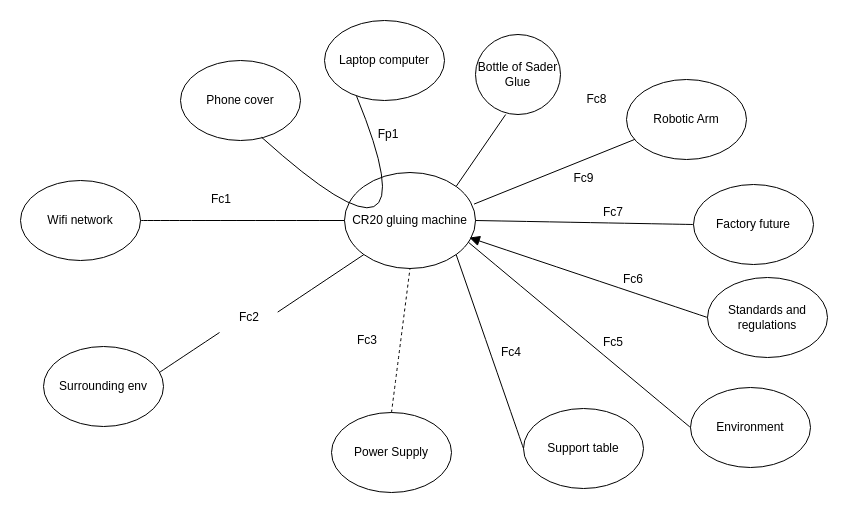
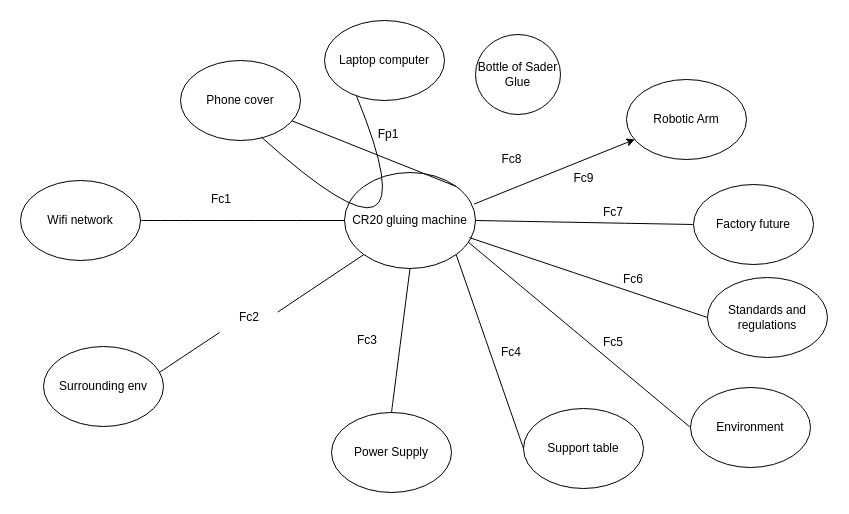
  <mxCell id="0" />
  <mxCell id="1" parent="0" />
  <mxCell id="2" value="CR20 gluing machine" style="ellipse;whiteSpace=wrap;html=1;" parent="1" vertex="1"><mxGeometry x="344" y="172" width="131" height="96" as="geometry" /></mxCell>
  <mxCell id="3" value="Bottle of Sader Glue" style="ellipse;whiteSpace=wrap;html=1;" parent="1" vertex="1"><mxGeometry x="475" y="34" width="85" height="80" as="geometry" /></mxCell>
  <mxCell id="4" value="Wifi network" style="ellipse;whiteSpace=wrap;html=1;" parent="1" vertex="1"><mxGeometry x="20" y="180" width="120" height="80" as="geometry" /></mxCell>
  <mxCell id="5" value="Surrounding env" style="ellipse;whiteSpace=wrap;html=1;" parent="1" vertex="1"><mxGeometry x="43" y="346" width="120" height="80" as="geometry" /></mxCell>
  <mxCell id="6" value="Power Supply" style="ellipse;whiteSpace=wrap;html=1;" parent="1" vertex="1"><mxGeometry x="331" y="412" width="120" height="80" as="geometry" /></mxCell>
  <mxCell id="7" value="Support table" style="ellipse;whiteSpace=wrap;html=1;" parent="1" vertex="1"><mxGeometry x="523" y="408" width="120" height="80" as="geometry" /></mxCell>
  <mxCell id="8" value="" style="endArrow=none;html=1;rounded=0;fontSize=12;startSize=8;endSize=8;curved=1;exitX=0.97;exitY=0.32;exitDx=0;exitDy=0;entryX=0;entryY=1;entryDx=0;entryDy=0;exitPerimeter=0;" parent="1" source="18" target="2" edge="1"><mxGeometry width="50" height="50" relative="1" as="geometry"><mxPoint x="459" y="249" as="sourcePoint" /><mxPoint x="578" y="262" as="targetPoint" /></mxGeometry></mxCell>
- <mxCell id="9" value="" style="endArrow=none;html=1;rounded=0;fontSize=12;startSize=8;endSize=8;curved=1;exitX=0.5;exitY=0;exitDx=0;exitDy=0;entryX=0.5;entryY=1;entryDx=0;entryDy=0;dashed=1;" parent="1" source="6" target="2" edge="1"><mxGeometry width="50" height="50" relative="1" as="geometry"><mxPoint x="494" y="342" as="sourcePoint" /><mxPoint x="593" y="277" as="targetPoint" /></mxGeometry></mxCell>
+ <mxCell id="9" value="" style="endArrow=none;html=1;rounded=0;fontSize=12;startSize=8;endSize=8;curved=1;exitX=0.5;exitY=0;exitDx=0;exitDy=0;entryX=0.5;entryY=1;entryDx=0;entryDy=0;" parent="1" source="6" target="2" edge="1"><mxGeometry width="50" height="50" relative="1" as="geometry"><mxPoint x="494" y="342" as="sourcePoint" /><mxPoint x="593" y="277" as="targetPoint" /></mxGeometry></mxCell>
  <mxCell id="10" value="" style="endArrow=none;html=1;rounded=0;fontSize=12;startSize=8;endSize=8;curved=1;exitX=0;exitY=0.5;exitDx=0;exitDy=0;entryX=1;entryY=1;entryDx=0;entryDy=0;" parent="1" source="7" target="2" edge="1"><mxGeometry width="50" height="50" relative="1" as="geometry"><mxPoint x="635" y="364" as="sourcePoint" /><mxPoint x="635" y="289" as="targetPoint" /></mxGeometry></mxCell>
  <mxCell id="11" value="Fc3" style="text;html=1;align=center;verticalAlign=middle;whiteSpace=wrap;rounded=0;" parent="1" vertex="1"><mxGeometry x="337" y="325" width="60" height="30" as="geometry" /></mxCell>
  <mxCell id="12" value="Fc4" style="text;html=1;align=center;verticalAlign=middle;whiteSpace=wrap;rounded=0;" parent="1" vertex="1"><mxGeometry x="481" y="337" width="60" height="30" as="geometry" /></mxCell>
  <mxCell id="13" value="Phone cover" style="ellipse;whiteSpace=wrap;html=1;" parent="1" vertex="1"><mxGeometry x="180" y="60" width="120" height="80" as="geometry" /></mxCell>
  <mxCell id="14" value="Laptop computer" style="ellipse;whiteSpace=wrap;html=1;" parent="1" vertex="1"><mxGeometry x="324" y="20" width="120" height="80" as="geometry" /></mxCell>
  <mxCell id="15" value="Fp1" style="text;html=1;align=center;verticalAlign=middle;whiteSpace=wrap;rounded=0;" parent="1" vertex="1"><mxGeometry x="358" y="119" width="60" height="30" as="geometry" /></mxCell>
  <mxCell id="16" value="" style="endArrow=none;html=1;rounded=0;fontSize=12;startSize=8;endSize=8;curved=1;exitX=0.676;exitY=0.96;exitDx=0;exitDy=0;exitPerimeter=0;entryX=0.267;entryY=0.945;entryDx=0;entryDy=0;entryPerimeter=0;" parent="1" source="13" target="14" edge="1"><mxGeometry width="50" height="50" relative="1" as="geometry"><mxPoint x="380" y="296" as="sourcePoint" /><mxPoint x="430" y="246" as="targetPoint" /><Array as="points"><mxPoint x="438" y="296" /></Array></mxGeometry></mxCell>
  <mxCell id="17" value="" style="endArrow=none;html=1;rounded=0;fontSize=12;startSize=8;endSize=8;curved=1;exitX=0.97;exitY=0.32;exitDx=0;exitDy=0;entryX=0;entryY=1;entryDx=0;entryDy=0;exitPerimeter=0;" parent="1" source="5" target="18" edge="1"><mxGeometry width="50" height="50" relative="1" as="geometry"><mxPoint x="159" y="372" as="sourcePoint" /><mxPoint x="363" y="254" as="targetPoint" /></mxGeometry></mxCell>
  <mxCell id="18" value="Fc2" style="text;html=1;align=center;verticalAlign=middle;whiteSpace=wrap;rounded=0;" parent="1" vertex="1"><mxGeometry x="219" y="302" width="60" height="30" as="geometry" /></mxCell>
  <mxCell id="19" value="Fc1" style="text;html=1;align=center;verticalAlign=middle;whiteSpace=wrap;rounded=0;" parent="1" vertex="1"><mxGeometry x="191" y="184" width="60" height="30" as="geometry" /></mxCell>
  <mxCell id="20" value="" style="endArrow=none;html=1;rounded=0;fontSize=12;startSize=8;endSize=8;curved=1;exitX=1;exitY=0.5;exitDx=0;exitDy=0;entryX=0;entryY=0.5;entryDx=0;entryDy=0;" parent="1" source="4" target="2" edge="1"><mxGeometry width="50" height="50" relative="1" as="geometry"><mxPoint x="253" y="234" as="sourcePoint" /><mxPoint x="303" y="184" as="targetPoint" /></mxGeometry></mxCell>
  <mxCell id="21" value="Environment" style="ellipse;whiteSpace=wrap;html=1;" parent="1" vertex="1"><mxGeometry x="690" y="387" width="120" height="80" as="geometry" /></mxCell>
  <mxCell id="22" value="Standards and regulations" style="ellipse;whiteSpace=wrap;html=1;" parent="1" vertex="1"><mxGeometry x="707" y="277" width="120" height="80" as="geometry" /></mxCell>
  <mxCell id="23" value="Factory future" style="ellipse;whiteSpace=wrap;html=1;" parent="1" vertex="1"><mxGeometry x="693" y="184" width="120" height="80" as="geometry" /></mxCell>
  <mxCell id="24" value="" style="endArrow=none;html=1;rounded=0;fontSize=12;startSize=8;endSize=8;curved=1;exitX=0;exitY=0.5;exitDx=0;exitDy=0;entryX=0.946;entryY=0.727;entryDx=0;entryDy=0;entryPerimeter=0;" parent="1" source="21" target="2" edge="1"><mxGeometry width="50" height="50" relative="1" as="geometry"><mxPoint x="498" y="234" as="sourcePoint" /><mxPoint x="548" y="184" as="targetPoint" /></mxGeometry></mxCell>
- <mxCell id="25" value="" style="endArrow=block;html=1;rounded=0;fontSize=12;startSize=8;endSize=8;curved=1;exitX=0;exitY=0.5;exitDx=0;exitDy=0;entryX=0.953;entryY=0.678;entryDx=0;entryDy=0;entryPerimeter=0;" parent="1" source="22" target="2" edge="1"><mxGeometry width="50" height="50" relative="1" as="geometry"><mxPoint x="498" y="234" as="sourcePoint" /><mxPoint x="548" y="184" as="targetPoint" /></mxGeometry></mxCell>
+ <mxCell id="25" value="" style="endArrow=none;html=1;rounded=0;fontSize=12;startSize=8;endSize=8;curved=1;exitX=0;exitY=0.5;exitDx=0;exitDy=0;entryX=0.953;entryY=0.678;entryDx=0;entryDy=0;entryPerimeter=0;" parent="1" source="22" target="2" edge="1"><mxGeometry width="50" height="50" relative="1" as="geometry"><mxPoint x="498" y="234" as="sourcePoint" /><mxPoint x="548" y="184" as="targetPoint" /></mxGeometry></mxCell>
  <mxCell id="26" value="" style="endArrow=none;html=1;rounded=0;fontSize=12;startSize=8;endSize=8;curved=1;exitX=0;exitY=0.5;exitDx=0;exitDy=0;entryX=1;entryY=0.5;entryDx=0;entryDy=0;" parent="1" source="23" target="2" edge="1"><mxGeometry width="50" height="50" relative="1" as="geometry"><mxPoint x="717" y="327" as="sourcePoint" /><mxPoint x="479" y="247" as="targetPoint" /></mxGeometry></mxCell>
  <mxCell id="27" value="Fc5" style="text;html=1;align=center;verticalAlign=middle;whiteSpace=wrap;rounded=0;" parent="1" vertex="1"><mxGeometry x="583" y="327" width="60" height="30" as="geometry" /></mxCell>
  <mxCell id="28" value="Fc6" style="text;html=1;align=center;verticalAlign=middle;whiteSpace=wrap;rounded=0;" parent="1" vertex="1"><mxGeometry x="603" y="264" width="60" height="30" as="geometry" /></mxCell>
  <mxCell id="29" value="Fc7" style="text;html=1;align=center;verticalAlign=middle;whiteSpace=wrap;rounded=0;" parent="1" vertex="1"><mxGeometry x="583" y="197" width="60" height="30" as="geometry" /></mxCell>
- <mxCell id="30" value="" style="endArrow=none;html=1;rounded=0;entryX=0.355;entryY=1;entryDx=0;entryDy=0;entryPerimeter=0;exitX=1;exitY=0;exitDx=0;exitDy=0;" parent="1" source="2" target="3" edge="1"><mxGeometry width="50" height="50" relative="1" as="geometry"><mxPoint x="398" y="300" as="sourcePoint" /><mxPoint x="448" y="250" as="targetPoint" /></mxGeometry></mxCell>
- <mxCell id="31" value="Fc8" style="text;html=1;align=center;verticalAlign=middle;resizable=0;points=[];autosize=1;strokeColor=none;fillColor=none;" parent="1" vertex="1"><mxGeometry x="577" y="86" width="38" height="26" as="geometry" /></mxCell>
+ <mxCell id="30" value="" style="endArrow=none;html=1;rounded=0;exitX=1;exitY=0;exitDx=0;exitDy=0;" parent="1" source="2" target="13" edge="1"><mxGeometry width="50" height="50" relative="1" as="geometry"><mxPoint x="398" y="300" as="sourcePoint" /><mxPoint x="448" y="250" as="targetPoint" /></mxGeometry></mxCell>
+ <mxCell id="31" value="Fc8" style="text;html=1;align=center;verticalAlign=middle;resizable=0;points=[];autosize=1;strokeColor=none;fillColor=none;" parent="1" vertex="1"><mxGeometry x="492" y="146" width="38" height="26" as="geometry" /></mxCell>
  <mxCell id="32" value="Robotic Arm" style="ellipse;whiteSpace=wrap;html=1;" parent="1" vertex="1"><mxGeometry x="626" y="79" width="120" height="80" as="geometry" /></mxCell>
- <mxCell id="33" value="" style="endArrow=none;html=1;rounded=0;entryX=0.07;entryY=0.748;entryDx=0;entryDy=0;entryPerimeter=0;exitX=0.989;exitY=0.329;exitDx=0;exitDy=0;exitPerimeter=0;" parent="1" source="2" target="32" edge="1"><mxGeometry width="50" height="50" relative="1" as="geometry"><mxPoint x="398" y="300" as="sourcePoint" /><mxPoint x="448" y="250" as="targetPoint" /></mxGeometry></mxCell>
+ <mxCell id="33" value="" style="endArrow=classic;html=1;rounded=0;entryX=0.07;entryY=0.748;entryDx=0;entryDy=0;entryPerimeter=0;exitX=0.989;exitY=0.329;exitDx=0;exitDy=0;exitPerimeter=0;" parent="1" source="2" target="32" edge="1"><mxGeometry width="50" height="50" relative="1" as="geometry"><mxPoint x="398" y="300" as="sourcePoint" /><mxPoint x="448" y="250" as="targetPoint" /></mxGeometry></mxCell>
  <mxCell id="34" value="Fc9" style="text;html=1;align=center;verticalAlign=middle;resizable=0;points=[];autosize=1;strokeColor=none;fillColor=none;" parent="1" vertex="1"><mxGeometry x="564" y="165" width="38" height="26" as="geometry" /></mxCell>
